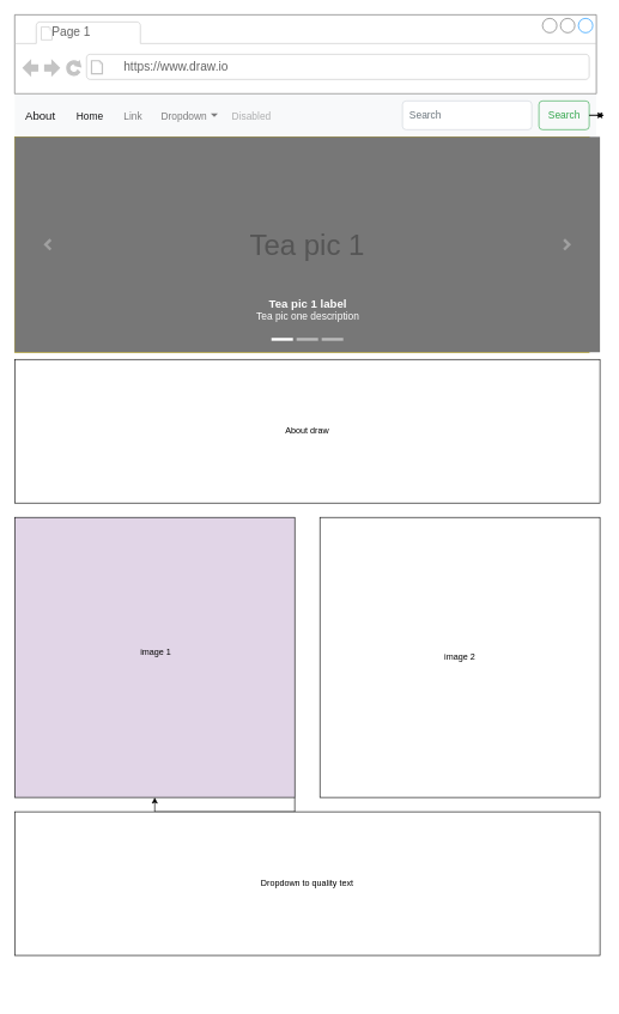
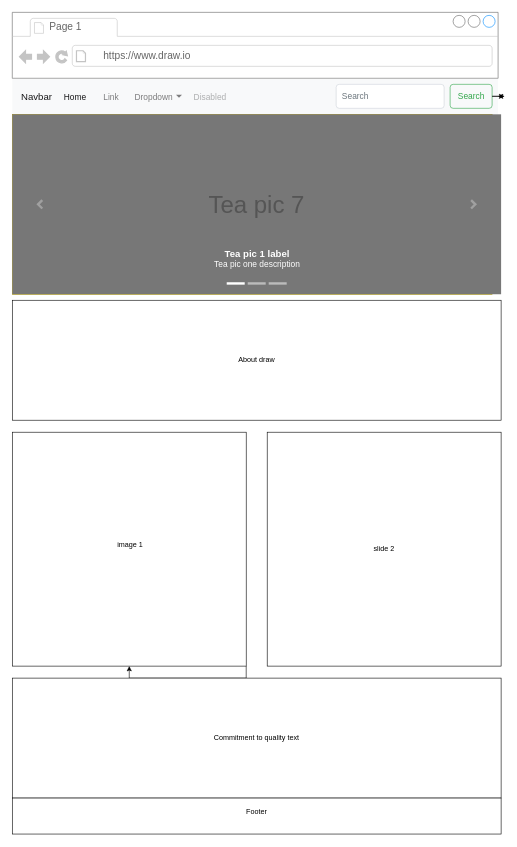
  <mxCell id="0" />
  <mxCell id="1" parent="0" />
- <mxCell id="2" value="About" style="html=1;shadow=0;dashed=0;fillColor=#F8F9FA;strokeColor=none;fontSize=16;fontColor=#181819;align=left;spacing=15;" vertex="1" parent="1"><mxGeometry x="20" y="130" width="810" height="60" as="geometry" /></mxCell>
+ <mxCell id="2" value="Navbar" style="html=1;shadow=0;dashed=0;fillColor=#F8F9FA;strokeColor=none;fontSize=16;fontColor=#181819;align=left;spacing=15;" vertex="1" parent="1"><mxGeometry x="20" y="130" width="810" height="60" as="geometry" /></mxCell>
  <mxCell id="3" value="Home" style="fillColor=none;strokeColor=none;fontSize=14;fontColor=#181819;align=center;" vertex="1" parent="2"><mxGeometry width="70" height="40" relative="1" as="geometry"><mxPoint x="70" y="10" as="offset" /></mxGeometry></mxCell>
  <mxCell id="4" value="Link" style="fillColor=none;strokeColor=none;fontSize=14;fontColor=#7C7C7D;align=center;" vertex="1" parent="2"><mxGeometry width="50" height="40" relative="1" as="geometry"><mxPoint x="140" y="10" as="offset" /></mxGeometry></mxCell>
  <mxCell id="5" value="Dropdown" style="fillColor=none;strokeColor=none;fontSize=14;fontColor=#7C7C7D;align=right;spacingRight=20;" vertex="1" parent="2"><mxGeometry width="100" height="40" relative="1" as="geometry"><mxPoint x="190" y="10" as="offset" /></mxGeometry></mxCell>
  <mxCell id="6" value="" style="shape=triangle;direction=south;fillColor=#7C7C7D;strokeColor=none;perimeter=none;" vertex="1" parent="5"><mxGeometry x="1" y="0.5" width="10" height="5" relative="1" as="geometry"><mxPoint x="-17" y="-2.5" as="offset" /></mxGeometry></mxCell>
  <mxCell id="7" value="Disabled" style="fillColor=none;strokeColor=none;fontSize=14;fontColor=#ADAEAF;align=center;" vertex="1" parent="2"><mxGeometry width="80" height="40" relative="1" as="geometry"><mxPoint x="290" y="10" as="offset" /></mxGeometry></mxCell>
  <mxCell id="8" value="Search" style="html=1;shadow=0;dashed=0;shape=mxgraph.bootstrap.rrect;rSize=5;fontSize=14;fontColor=#33A64C;strokeColor=#33A64C;fillColor=none;" vertex="1" parent="2"><mxGeometry x="1" width="70" height="40" relative="1" as="geometry"><mxPoint x="-80" y="10" as="offset" /></mxGeometry></mxCell>
  <mxCell id="9" value="Search" style="html=1;shadow=0;dashed=0;shape=mxgraph.bootstrap.rrect;rSize=5;fontSize=14;fontColor=#6C767D;strokeColor=#CED4DA;fillColor=#ffffff;align=left;spacing=10;" vertex="1" parent="2"><mxGeometry x="1" width="180" height="40" relative="1" as="geometry"><mxPoint x="-270" y="10" as="offset" /></mxGeometry></mxCell>
  <mxCell id="10" value="First slide" style="html=1;shadow=0;dashed=0;strokeWidth=1;whiteSpace=wrap;align=center;verticalAlign=middle;fontStyle=0;fontSize=40;fillColor=#e3c800;strokeColor=#B09500;fontColor=#000000;" vertex="1" parent="1"><mxGeometry x="20" width="800" height="300" as="geometry" y="190" /></mxCell>
  <mxCell id="11" value="" style="strokeWidth=1;shadow=0;dashed=0;align=center;html=1;shape=mxgraph.mockup.containers.browserWindow;rSize=0;strokeColor=#666666;strokeColor2=#008cff;strokeColor3=#c4c4c4;mainText=,;recursiveResize=0;" vertex="1" parent="1"><mxGeometry x="20" y="20" width="810" height="110" as="geometry" /></mxCell>
- <mxCell id="12" value="Page 1" style="strokeWidth=1;shadow=0;dashed=0;align=center;html=1;shape=mxgraph.mockup.containers.anchor;fontSize=17;fontColor=#666666;align=left;whiteSpace=wrap;" vertex="1" parent="11"><mxGeometry x="50" y="12" width="110" height="26" as="geometry" /></mxCell>
+ <mxCell id="12" value="Page 1" style="strokeWidth=1;shadow=0;dashed=0;align=center;html=1;shape=mxgraph.mockup.containers.anchor;fontSize=17;fontColor=#666666;align=left;whiteSpace=wrap;" vertex="1" parent="11"><mxGeometry x="60" y="12" width="110" height="26" as="geometry" /></mxCell>
  <mxCell id="13" value="https://www.draw.io" style="strokeWidth=1;shadow=0;dashed=0;align=center;html=1;shape=mxgraph.mockup.containers.anchor;rSize=0;fontSize=17;fontColor=#666666;align=left;" vertex="1" parent="11"><mxGeometry x="150" y="60" width="250" height="26" as="geometry" /></mxCell>
- <mxCell id="14" value="Tea pic 1" style="html=1;shadow=0;dashed=0;strokeColor=none;strokeWidth=1;fillColor=#777777;fontColor=#555555;whiteSpace=wrap;align=center;verticalAlign=middle;fontStyle=0;fontSize=40;" vertex="1" parent="1"><mxGeometry x="20" width="815" height="300" as="geometry" y="190" /></mxCell>
+ <mxCell id="14" value="Tea pic 7" style="html=1;shadow=0;dashed=0;strokeColor=none;strokeWidth=1;fillColor=#777777;fontColor=#555555;whiteSpace=wrap;align=center;verticalAlign=middle;fontStyle=0;fontSize=40;" vertex="1" parent="1"><mxGeometry x="20" width="815" height="300" as="geometry" y="190" /></mxCell>
  <mxCell id="15" value="" style="html=1;verticalLabelPosition=bottom;labelBackgroundColor=#ffffff;verticalAlign=top;shadow=0;dashed=0;strokeWidth=4;shape=mxgraph.ios7.misc.more;strokeColor=#a0a0a0;" vertex="1" parent="14"><mxGeometry x="1" y="0.5" width="7" height="14" relative="1" as="geometry"><mxPoint x="-50" y="-7" as="offset" /></mxGeometry></mxCell>
  <mxCell id="16" value="" style="flipH=1;html=1;verticalLabelPosition=bottom;labelBackgroundColor=#ffffff;verticalAlign=top;shadow=0;dashed=0;strokeWidth=4;shape=mxgraph.ios7.misc.more;strokeColor=#a0a0a0;" vertex="1" parent="14"><mxGeometry y="0.5" width="7" height="14" relative="1" as="geometry"><mxPoint x="43" y="-7" as="offset" /></mxGeometry></mxCell>
  <mxCell id="17" value="" style="html=1;shadow=0;strokeColor=none;fillColor=#ffffff;" vertex="1" parent="14"><mxGeometry x="0.5" y="1" width="30" height="4" relative="1" as="geometry"><mxPoint x="-50" y="-20" as="offset" /></mxGeometry></mxCell>
  <mxCell id="18" value="" style="html=1;shadow=0;strokeColor=none;fillColor=#BBBBBB;" vertex="1" parent="14"><mxGeometry x="0.5" y="1" width="30" height="4" relative="1" as="geometry"><mxPoint x="-15" y="-20" as="offset" /></mxGeometry></mxCell>
  <mxCell id="19" value="" style="html=1;shadow=0;strokeColor=none;fillColor=#BBBBBB;" vertex="1" parent="14"><mxGeometry x="0.5" y="1" width="30" height="4" relative="1" as="geometry"><mxPoint x="20" y="-20" as="offset" /></mxGeometry></mxCell>
  <mxCell id="20" value="&lt;span style=&quot;font-size: 16px;&quot;&gt;&lt;b&gt;Tea pic 1 label&lt;/b&gt;&lt;/span&gt;&lt;br style=&quot;font-size: 14px&quot;&gt;Tea pic one description" style="html=1;shadow=0;strokeColor=none;fillColor=none;resizeWidth=1;fontColor=#FFFFFF;fontSize=14;" vertex="1" parent="14"><mxGeometry y="1" width="815" height="60" relative="1" as="geometry"><mxPoint y="-90" as="offset" /></mxGeometry></mxCell>
  <mxCell id="21" style="edgeStyle=orthogonalEdgeStyle;rounded=0;orthogonalLoop=1;jettySize=auto;html=1;" edge="1" parent="1" source="8"><mxGeometry relative="1" as="geometry"><mxPoint x="840" y="160" as="targetPoint" /></mxGeometry></mxCell>
  <mxCell id="22" style="edgeStyle=orthogonalEdgeStyle;rounded=0;orthogonalLoop=1;jettySize=auto;html=1;" edge="1" parent="1" source="8"><mxGeometry relative="1" as="geometry"><mxPoint x="830" y="160" as="targetPoint" /></mxGeometry></mxCell>
  <mxCell id="23" value="About draw" style="rounded=0;whiteSpace=wrap;html=1;" vertex="1" parent="1"><mxGeometry x="20" y="500" width="815" height="200" as="geometry" /></mxCell>
- <mxCell id="24" value="&amp;nbsp;image 1&lt;div&gt;&lt;br&gt;&lt;/div&gt;" style="whiteSpace=wrap;html=1;aspect=fixed;fillColor=#e1d5e7;" vertex="1" parent="1"><mxGeometry x="20" y="720" width="390" height="390" as="geometry" /></mxCell>
- <mxCell id="25" value="image 2" style="whiteSpace=wrap;html=1;aspect=fixed;" vertex="1" parent="1"><mxGeometry x="445" y="720" width="390" height="390" as="geometry" /></mxCell>
+ <mxCell id="24" value="&amp;nbsp;image 1&lt;div&gt;&lt;br&gt;&lt;/div&gt;" style="whiteSpace=wrap;html=1;aspect=fixed;" vertex="1" parent="1"><mxGeometry x="20" y="720" width="390" height="390" as="geometry" /></mxCell>
+ <mxCell id="25" value="slide 2" style="whiteSpace=wrap;html=1;aspect=fixed;" vertex="1" parent="1"><mxGeometry x="445" y="720" width="390" height="390" as="geometry" /></mxCell>
  <mxCell id="26" style="edgeStyle=orthogonalEdgeStyle;rounded=0;orthogonalLoop=1;jettySize=auto;html=1;exitX=1;exitY=1;exitDx=0;exitDy=0;" edge="1" parent="1" source="24" target="24"><mxGeometry relative="1" as="geometry" /></mxCell>
- <mxCell id="27" value="Dropdown to quality text" style="rounded=0;whiteSpace=wrap;html=1;" vertex="1" parent="1"><mxGeometry x="20" y="1130" width="815" height="200" as="geometry" /></mxCell>
+ <mxCell id="27" value="Commitment to quality text" style="rounded=0;whiteSpace=wrap;html=1;" vertex="1" parent="1"><mxGeometry x="20" y="1130" width="815" height="200" as="geometry" /></mxCell>
+ <mxCell id="28" value="Footer&lt;div&gt;&lt;br&gt;&lt;/div&gt;" style="rounded=0;whiteSpace=wrap;html=1;" vertex="1" parent="1"><mxGeometry x="20" y="1330" width="815" height="60" as="geometry" /></mxCell>
